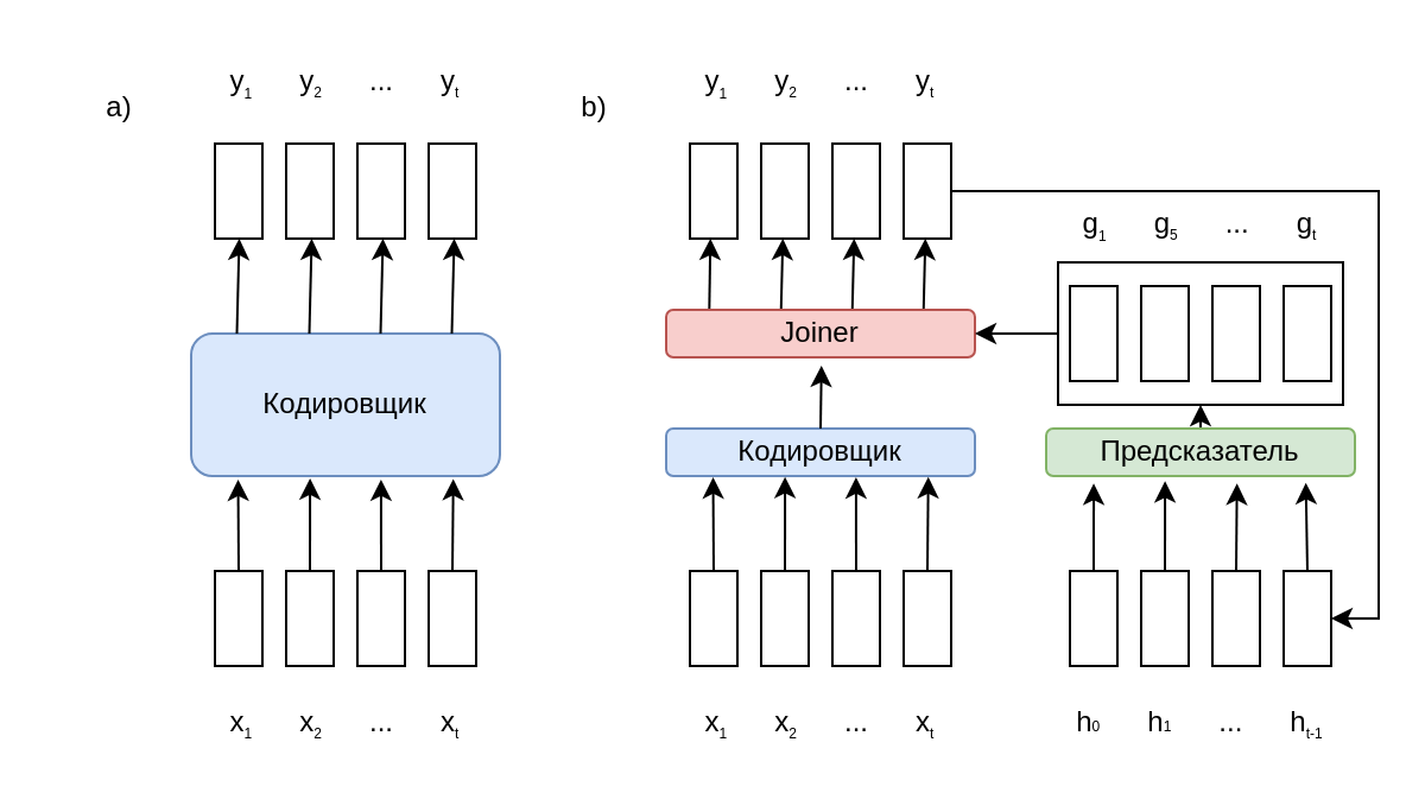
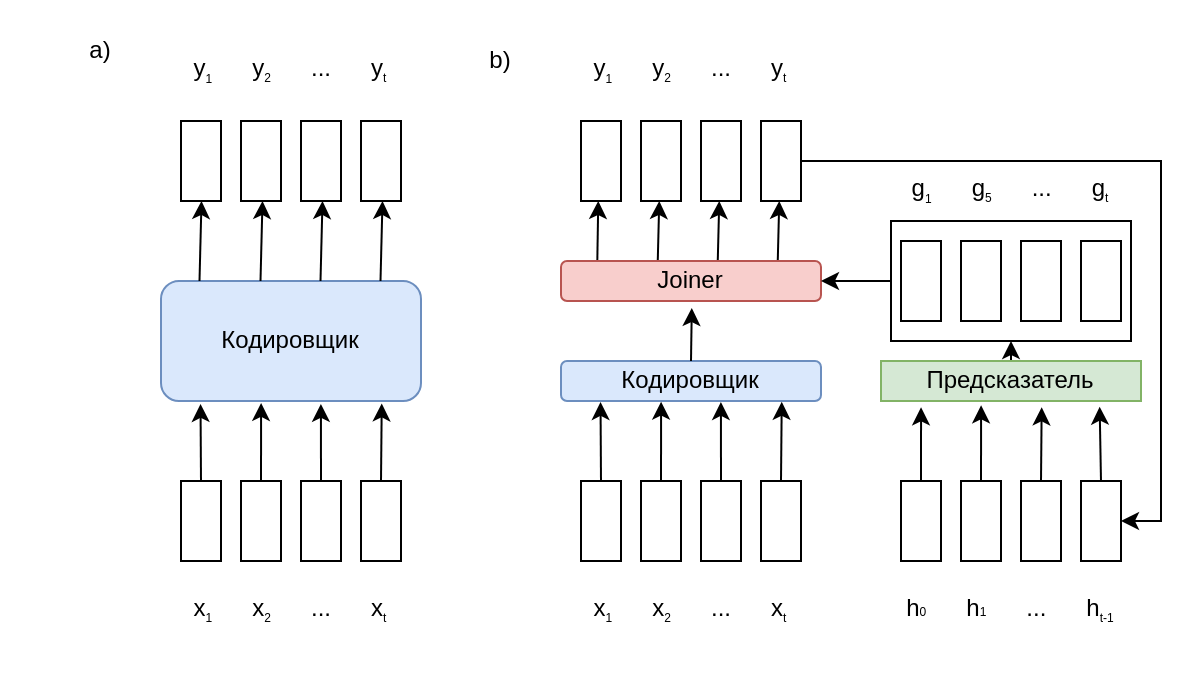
  <mxCell id="0" />
  <mxCell id="1" parent="0" />
  <mxCell id="2" value="" style="rounded=0;whiteSpace=wrap;html=1;" vertex="1" parent="1"><mxGeometry x="90" y="240" width="20" height="40" as="geometry" /></mxCell>
  <mxCell id="3" value="" style="rounded=0;whiteSpace=wrap;html=1;" vertex="1" parent="1"><mxGeometry x="120" y="240" width="20" height="40" as="geometry" /></mxCell>
  <mxCell id="4" value="" style="rounded=0;whiteSpace=wrap;html=1;" vertex="1" parent="1"><mxGeometry x="150" y="240" width="20" height="40" as="geometry" /></mxCell>
  <mxCell id="5" value="" style="rounded=0;whiteSpace=wrap;html=1;" vertex="1" parent="1"><mxGeometry x="180" y="240" width="20" height="40" as="geometry" /></mxCell>
  <mxCell id="6" value="Кодировщик" style="rounded=1;whiteSpace=wrap;html=1;fillColor=#dae8fc;strokeColor=#6c8ebf;" vertex="1" parent="1"><mxGeometry x="80" y="140" width="130" height="60" as="geometry" /></mxCell>
  <mxCell id="7" style="edgeStyle=orthogonalEdgeStyle;rounded=0;orthogonalLoop=1;jettySize=auto;html=1;exitX=0.5;exitY=0;exitDx=0;exitDy=0;entryX=0.849;entryY=1.02;entryDx=0;entryDy=0;entryPerimeter=0;" edge="1" parent="1" source="5" target="6"><mxGeometry relative="1" as="geometry" /></mxCell>
  <mxCell id="8" style="edgeStyle=orthogonalEdgeStyle;rounded=0;orthogonalLoop=1;jettySize=auto;html=1;exitX=0.5;exitY=0;exitDx=0;exitDy=0;entryX=0.615;entryY=1.024;entryDx=0;entryDy=0;entryPerimeter=0;" edge="1" parent="1" source="4" target="6"><mxGeometry relative="1" as="geometry" /></mxCell>
  <mxCell id="9" style="edgeStyle=orthogonalEdgeStyle;rounded=0;orthogonalLoop=1;jettySize=auto;html=1;exitX=0.5;exitY=0;exitDx=0;exitDy=0;entryX=0.385;entryY=1.016;entryDx=0;entryDy=0;entryPerimeter=0;" edge="1" parent="1" source="3" target="6"><mxGeometry relative="1" as="geometry" /></mxCell>
  <mxCell id="10" style="edgeStyle=orthogonalEdgeStyle;rounded=0;orthogonalLoop=1;jettySize=auto;html=1;exitX=0.5;exitY=0;exitDx=0;exitDy=0;entryX=0.152;entryY=1.024;entryDx=0;entryDy=0;entryPerimeter=0;" edge="1" parent="1" source="2" target="6"><mxGeometry relative="1" as="geometry" /></mxCell>
  <mxCell id="11" value="" style="rounded=0;whiteSpace=wrap;html=1;" vertex="1" parent="1"><mxGeometry x="90" y="60" width="20" height="40" as="geometry" /></mxCell>
  <mxCell id="12" value="" style="rounded=0;whiteSpace=wrap;html=1;" vertex="1" parent="1"><mxGeometry x="120" y="60" width="20" height="40" as="geometry" /></mxCell>
  <mxCell id="13" value="" style="rounded=0;whiteSpace=wrap;html=1;" vertex="1" parent="1"><mxGeometry x="150" y="60" width="20" height="40" as="geometry" /></mxCell>
  <mxCell id="14" value="" style="rounded=0;whiteSpace=wrap;html=1;" vertex="1" parent="1"><mxGeometry x="180" y="60" width="20" height="40" as="geometry" /></mxCell>
  <mxCell id="15" value="" style="endArrow=classic;html=1;rounded=0;entryX=0.5;entryY=1;entryDx=0;entryDy=0;exitX=0.149;exitY=0;exitDx=0;exitDy=0;exitPerimeter=0;" edge="1" parent="1"><mxGeometry width="50" height="50" relative="1" as="geometry"><mxPoint x="298" y="140" as="sourcePoint" /><mxPoint x="298.63" y="100" as="targetPoint" /></mxGeometry></mxCell>
  <mxCell id="16" value="" style="endArrow=classic;html=1;rounded=0;entryX=0.5;entryY=1;entryDx=0;entryDy=0;exitX=0.149;exitY=0;exitDx=0;exitDy=0;exitPerimeter=0;" edge="1" parent="1"><mxGeometry width="50" height="50" relative="1" as="geometry"><mxPoint x="328.13" y="140" as="sourcePoint" /><mxPoint x="329.13" y="100" as="targetPoint" /></mxGeometry></mxCell>
  <mxCell id="17" value="" style="endArrow=classic;html=1;rounded=0;entryX=0.5;entryY=1;entryDx=0;entryDy=0;exitX=0.149;exitY=0;exitDx=0;exitDy=0;exitPerimeter=0;" edge="1" parent="1"><mxGeometry width="50" height="50" relative="1" as="geometry"><mxPoint x="358.13" y="140" as="sourcePoint" /><mxPoint x="359.13" y="100" as="targetPoint" /></mxGeometry></mxCell>
  <mxCell id="18" value="" style="endArrow=classic;html=1;rounded=0;entryX=0.5;entryY=1;entryDx=0;entryDy=0;exitX=0.149;exitY=0;exitDx=0;exitDy=0;exitPerimeter=0;" edge="1" parent="1"><mxGeometry width="50" height="50" relative="1" as="geometry"><mxPoint x="388.13" y="140" as="sourcePoint" /><mxPoint x="389.13" y="100" as="targetPoint" /></mxGeometry></mxCell>
  <mxCell id="19" value="x&lt;sub&gt;&lt;font style=&quot;font-size: 6px;&quot;&gt;1&lt;/font&gt;&lt;/sub&gt;&amp;nbsp; &amp;nbsp; &amp;nbsp; x&lt;sub&gt;&lt;font style=&quot;font-size: 6px;&quot;&gt;2&lt;/font&gt;&lt;/sub&gt;&amp;nbsp; &amp;nbsp; &amp;nbsp; ...&amp;nbsp; &amp;nbsp; &amp;nbsp; x&lt;sub style=&quot;&quot;&gt;&lt;font style=&quot;font-size: 6px;&quot;&gt;t&lt;/font&gt;&lt;/sub&gt;" style="text;html=1;align=center;verticalAlign=middle;whiteSpace=wrap;rounded=0;" vertex="1" parent="1"><mxGeometry x="90" y="290" width="110" height="30" as="geometry" /></mxCell>
  <mxCell id="20" value="&lt;font style=&quot;font-size: 12px;&quot;&gt;y&lt;/font&gt;&lt;font style=&quot;vertical-align: sub; font-size: 6px;&quot;&gt;1&lt;/font&gt;&amp;nbsp; &amp;nbsp; &amp;nbsp; y&lt;sub&gt;&lt;font style=&quot;font-size: 6px;&quot;&gt;2&lt;/font&gt;&lt;/sub&gt;&amp;nbsp; &amp;nbsp; &amp;nbsp; ...&amp;nbsp; &amp;nbsp; &amp;nbsp; y&lt;sub style=&quot;&quot;&gt;&lt;font style=&quot;font-size: 6px;&quot;&gt;t&lt;/font&gt;&lt;/sub&gt;" style="text;html=1;align=center;verticalAlign=middle;whiteSpace=wrap;rounded=0;" vertex="1" parent="1"><mxGeometry x="90" y="20" width="110" height="30" as="geometry" /></mxCell>
- <mxCell id="21" value="a)" style="text;html=1;align=center;verticalAlign=middle;whiteSpace=wrap;rounded=0;" vertex="1" parent="1"><mxGeometry x="20" y="30" width="60" height="30" as="geometry" /></mxCell>
+ <mxCell id="21" value="a)" style="text;html=1;align=center;verticalAlign=middle;whiteSpace=wrap;rounded=0;" vertex="1" parent="1"><mxGeometry x="20" y="10" width="60" height="30" as="geometry" /></mxCell>
  <mxCell id="22" value="" style="rounded=0;whiteSpace=wrap;html=1;" vertex="1" parent="1"><mxGeometry x="290" y="240" width="20" height="40" as="geometry" /></mxCell>
  <mxCell id="23" value="" style="rounded=0;whiteSpace=wrap;html=1;" vertex="1" parent="1"><mxGeometry x="320" y="240" width="20" height="40" as="geometry" /></mxCell>
  <mxCell id="24" value="" style="rounded=0;whiteSpace=wrap;html=1;" vertex="1" parent="1"><mxGeometry x="350" y="240" width="20" height="40" as="geometry" /></mxCell>
  <mxCell id="25" value="" style="rounded=0;whiteSpace=wrap;html=1;" vertex="1" parent="1"><mxGeometry x="380" y="240" width="20" height="40" as="geometry" /></mxCell>
  <mxCell id="26" value="Кодировщик" style="rounded=1;whiteSpace=wrap;html=1;fillColor=#dae8fc;strokeColor=#6c8ebf;" vertex="1" parent="1"><mxGeometry x="280" y="180" width="130" height="20" as="geometry" /></mxCell>
  <mxCell id="27" style="edgeStyle=orthogonalEdgeStyle;rounded=0;orthogonalLoop=1;jettySize=auto;html=1;exitX=0.5;exitY=0;exitDx=0;exitDy=0;entryX=0.849;entryY=1.02;entryDx=0;entryDy=0;entryPerimeter=0;" edge="1" parent="1" source="25" target="26"><mxGeometry relative="1" as="geometry" /></mxCell>
  <mxCell id="28" style="edgeStyle=orthogonalEdgeStyle;rounded=0;orthogonalLoop=1;jettySize=auto;html=1;exitX=0.5;exitY=0;exitDx=0;exitDy=0;entryX=0.615;entryY=1.024;entryDx=0;entryDy=0;entryPerimeter=0;" edge="1" parent="1" source="24" target="26"><mxGeometry relative="1" as="geometry" /></mxCell>
  <mxCell id="29" style="edgeStyle=orthogonalEdgeStyle;rounded=0;orthogonalLoop=1;jettySize=auto;html=1;exitX=0.5;exitY=0;exitDx=0;exitDy=0;entryX=0.385;entryY=1.016;entryDx=0;entryDy=0;entryPerimeter=0;" edge="1" parent="1" source="23" target="26"><mxGeometry relative="1" as="geometry" /></mxCell>
  <mxCell id="30" style="edgeStyle=orthogonalEdgeStyle;rounded=0;orthogonalLoop=1;jettySize=auto;html=1;exitX=0.5;exitY=0;exitDx=0;exitDy=0;entryX=0.152;entryY=1.024;entryDx=0;entryDy=0;entryPerimeter=0;" edge="1" parent="1" source="22" target="26"><mxGeometry relative="1" as="geometry" /></mxCell>
  <mxCell id="31" value="" style="rounded=0;whiteSpace=wrap;html=1;" vertex="1" parent="1"><mxGeometry x="290" y="60" width="20" height="40" as="geometry" /></mxCell>
  <mxCell id="32" value="" style="rounded=0;whiteSpace=wrap;html=1;" vertex="1" parent="1"><mxGeometry x="320" y="60" width="20" height="40" as="geometry" /></mxCell>
  <mxCell id="33" value="" style="rounded=0;whiteSpace=wrap;html=1;" vertex="1" parent="1"><mxGeometry x="350" y="60" width="20" height="40" as="geometry" /></mxCell>
  <mxCell id="34" style="edgeStyle=orthogonalEdgeStyle;rounded=0;orthogonalLoop=1;jettySize=auto;html=1;entryX=1;entryY=0.5;entryDx=0;entryDy=0;" edge="1" parent="1" source="35" target="48"><mxGeometry relative="1" as="geometry"><mxPoint x="600" y="270" as="targetPoint" /></mxGeometry></mxCell>
  <mxCell id="35" value="" style="rounded=0;whiteSpace=wrap;html=1;" vertex="1" parent="1"><mxGeometry x="380" y="60" width="20" height="40" as="geometry" /></mxCell>
  <mxCell id="36" value="x&lt;sub&gt;&lt;font style=&quot;font-size: 6px;&quot;&gt;1&lt;/font&gt;&lt;/sub&gt;&amp;nbsp; &amp;nbsp; &amp;nbsp; x&lt;sub&gt;&lt;font style=&quot;font-size: 6px;&quot;&gt;2&lt;/font&gt;&lt;/sub&gt;&amp;nbsp; &amp;nbsp; &amp;nbsp; ...&amp;nbsp; &amp;nbsp; &amp;nbsp; x&lt;sub style=&quot;&quot;&gt;&lt;font style=&quot;font-size: 6px;&quot;&gt;t&lt;/font&gt;&lt;/sub&gt;" style="text;html=1;align=center;verticalAlign=middle;whiteSpace=wrap;rounded=0;" vertex="1" parent="1"><mxGeometry x="290" y="290" width="110" height="30" as="geometry" /></mxCell>
  <mxCell id="37" value="&lt;font style=&quot;font-size: 12px;&quot;&gt;y&lt;/font&gt;&lt;font style=&quot;vertical-align: sub; font-size: 6px;&quot;&gt;1&lt;/font&gt;&amp;nbsp; &amp;nbsp; &amp;nbsp; y&lt;sub&gt;&lt;font style=&quot;font-size: 6px;&quot;&gt;2&lt;/font&gt;&lt;/sub&gt;&amp;nbsp; &amp;nbsp; &amp;nbsp; ...&amp;nbsp; &amp;nbsp; &amp;nbsp; y&lt;sub style=&quot;&quot;&gt;&lt;font style=&quot;font-size: 6px;&quot;&gt;t&lt;/font&gt;&lt;/sub&gt;" style="text;html=1;align=center;verticalAlign=middle;whiteSpace=wrap;rounded=0;" vertex="1" parent="1"><mxGeometry x="290" y="20" width="110" height="30" as="geometry" /></mxCell>
  <mxCell id="38" value="Joiner" style="rounded=1;whiteSpace=wrap;html=1;fillColor=#f8cecc;strokeColor=#b85450;" vertex="1" parent="1"><mxGeometry x="280" y="130" width="130" height="20" as="geometry" /></mxCell>
  <mxCell id="39" style="edgeStyle=orthogonalEdgeStyle;rounded=0;orthogonalLoop=1;jettySize=auto;html=1;exitX=0.5;exitY=0;exitDx=0;exitDy=0;entryX=0.5;entryY=1;entryDx=0;entryDy=0;" edge="1" parent="1" source="40" target="55"><mxGeometry relative="1" as="geometry" /></mxCell>
- <mxCell id="40" value="Предсказатель" style="rounded=1;whiteSpace=wrap;html=1;fillColor=#d5e8d4;strokeColor=#82b366;" vertex="1" parent="1"><mxGeometry x="440" y="180" width="130" height="20" as="geometry" /></mxCell>
+ <mxCell id="40" value="Предсказатель" style="whiteSpace=wrap;html=1;fillColor=#d5e8d4;strokeColor=#82b366;rounded=0;" vertex="1" parent="1"><mxGeometry x="440" y="180" width="130" height="20" as="geometry" /></mxCell>
  <mxCell id="41" value="" style="rounded=0;whiteSpace=wrap;html=1;" vertex="1" parent="1"><mxGeometry x="450" y="120" width="20" height="40" as="geometry" /></mxCell>
  <mxCell id="42" value="" style="rounded=0;whiteSpace=wrap;html=1;" vertex="1" parent="1"><mxGeometry x="480" y="120" width="20" height="40" as="geometry" /></mxCell>
  <mxCell id="43" value="" style="rounded=0;whiteSpace=wrap;html=1;" vertex="1" parent="1"><mxGeometry x="510" y="120" width="20" height="40" as="geometry" /></mxCell>
  <mxCell id="44" value="" style="rounded=0;whiteSpace=wrap;html=1;" vertex="1" parent="1"><mxGeometry x="540" y="120" width="20" height="40" as="geometry" /></mxCell>
  <mxCell id="45" value="" style="rounded=0;whiteSpace=wrap;html=1;" vertex="1" parent="1"><mxGeometry x="450" y="240" width="20" height="40" as="geometry" /></mxCell>
  <mxCell id="46" value="" style="rounded=0;whiteSpace=wrap;html=1;" vertex="1" parent="1"><mxGeometry x="480" y="240" width="20" height="40" as="geometry" /></mxCell>
  <mxCell id="47" value="" style="rounded=0;whiteSpace=wrap;html=1;" vertex="1" parent="1"><mxGeometry x="510" y="240" width="20" height="40" as="geometry" /></mxCell>
  <mxCell id="48" value="" style="rounded=0;whiteSpace=wrap;html=1;" vertex="1" parent="1"><mxGeometry x="540" y="240" width="20" height="40" as="geometry" /></mxCell>
  <mxCell id="49" value="&lt;font style=&quot;font-size: 12px;&quot;&gt;h&lt;/font&gt;&lt;font style=&quot;font-size: 6px;&quot;&gt;0&lt;/font&gt;&amp;nbsp; &amp;nbsp; &amp;nbsp; h&lt;span style=&quot;font-size: 6px;&quot;&gt;1&lt;/span&gt;&amp;nbsp; &amp;nbsp; &amp;nbsp; ...&amp;nbsp; &amp;nbsp; &amp;nbsp; h&lt;sub style=&quot;&quot;&gt;&lt;font style=&quot;font-size: 6px;&quot;&gt;t-1&lt;/font&gt;&lt;/sub&gt;" style="text;html=1;align=center;verticalAlign=middle;whiteSpace=wrap;rounded=0;" vertex="1" parent="1"><mxGeometry x="450" y="290" width="110" height="30" as="geometry" /></mxCell>
  <mxCell id="50" style="edgeStyle=orthogonalEdgeStyle;rounded=0;orthogonalLoop=1;jettySize=auto;html=1;exitX=0.5;exitY=0;exitDx=0;exitDy=0;entryX=0.154;entryY=1.158;entryDx=0;entryDy=0;entryPerimeter=0;" edge="1" parent="1" source="45" target="40"><mxGeometry relative="1" as="geometry" /></mxCell>
  <mxCell id="51" style="edgeStyle=orthogonalEdgeStyle;rounded=0;orthogonalLoop=1;jettySize=auto;html=1;exitX=0.5;exitY=0;exitDx=0;exitDy=0;entryX=0.385;entryY=1.108;entryDx=0;entryDy=0;entryPerimeter=0;" edge="1" parent="1" source="46" target="40"><mxGeometry relative="1" as="geometry" /></mxCell>
  <mxCell id="52" style="edgeStyle=orthogonalEdgeStyle;rounded=0;orthogonalLoop=1;jettySize=auto;html=1;exitX=0.5;exitY=0;exitDx=0;exitDy=0;entryX=0.618;entryY=1.158;entryDx=0;entryDy=0;entryPerimeter=0;" edge="1" parent="1" source="47" target="40"><mxGeometry relative="1" as="geometry" /></mxCell>
  <mxCell id="53" style="edgeStyle=orthogonalEdgeStyle;rounded=0;orthogonalLoop=1;jettySize=auto;html=1;exitX=0.5;exitY=0;exitDx=0;exitDy=0;entryX=0.841;entryY=1.142;entryDx=0;entryDy=0;entryPerimeter=0;" edge="1" parent="1" source="48" target="40"><mxGeometry relative="1" as="geometry" /></mxCell>
  <mxCell id="54" style="edgeStyle=orthogonalEdgeStyle;rounded=0;orthogonalLoop=1;jettySize=auto;html=1;exitX=0;exitY=0.5;exitDx=0;exitDy=0;entryX=1;entryY=0.5;entryDx=0;entryDy=0;" edge="1" parent="1" source="55" target="38"><mxGeometry relative="1" as="geometry" /></mxCell>
  <mxCell id="55" value="" style="rounded=0;whiteSpace=wrap;html=1;fillColor=none;" vertex="1" parent="1"><mxGeometry x="445" y="110" width="120" height="60" as="geometry" /></mxCell>
  <mxCell id="56" style="edgeStyle=orthogonalEdgeStyle;rounded=0;orthogonalLoop=1;jettySize=auto;html=1;exitX=0.5;exitY=0;exitDx=0;exitDy=0;entryX=0.503;entryY=1.175;entryDx=0;entryDy=0;entryPerimeter=0;" edge="1" parent="1" source="26" target="38"><mxGeometry relative="1" as="geometry" /></mxCell>
  <mxCell id="57" value="" style="endArrow=classic;html=1;rounded=0;entryX=0.5;entryY=1;entryDx=0;entryDy=0;exitX=0.149;exitY=0;exitDx=0;exitDy=0;exitPerimeter=0;" edge="1" parent="1"><mxGeometry width="50" height="50" relative="1" as="geometry"><mxPoint x="99.25" y="140" as="sourcePoint" /><mxPoint x="100.25" y="100" as="targetPoint" /></mxGeometry></mxCell>
  <mxCell id="58" value="" style="endArrow=classic;html=1;rounded=0;entryX=0.5;entryY=1;entryDx=0;entryDy=0;exitX=0.149;exitY=0;exitDx=0;exitDy=0;exitPerimeter=0;" edge="1" parent="1"><mxGeometry width="50" height="50" relative="1" as="geometry"><mxPoint x="129.75" y="140" as="sourcePoint" /><mxPoint x="130.75" y="100" as="targetPoint" /></mxGeometry></mxCell>
  <mxCell id="59" value="" style="endArrow=classic;html=1;rounded=0;entryX=0.5;entryY=1;entryDx=0;entryDy=0;exitX=0.149;exitY=0;exitDx=0;exitDy=0;exitPerimeter=0;" edge="1" parent="1"><mxGeometry width="50" height="50" relative="1" as="geometry"><mxPoint x="159.75" y="140" as="sourcePoint" /><mxPoint x="160.75" y="100" as="targetPoint" /></mxGeometry></mxCell>
  <mxCell id="60" value="" style="endArrow=classic;html=1;rounded=0;entryX=0.5;entryY=1;entryDx=0;entryDy=0;exitX=0.149;exitY=0;exitDx=0;exitDy=0;exitPerimeter=0;" edge="1" parent="1"><mxGeometry width="50" height="50" relative="1" as="geometry"><mxPoint x="189.75" y="140" as="sourcePoint" /><mxPoint x="190.75" y="100" as="targetPoint" /></mxGeometry></mxCell>
- <mxCell id="61" value="b)" style="text;html=1;align=center;verticalAlign=middle;whiteSpace=wrap;rounded=0;" vertex="1" parent="1"><mxGeometry x="220" y="30" width="60" height="30" as="geometry" /></mxCell>
+ <mxCell id="61" value="b)" style="text;html=1;align=center;verticalAlign=middle;whiteSpace=wrap;rounded=0;" vertex="1" parent="1"><mxGeometry x="220" y="15" width="60" height="30" as="geometry" /></mxCell>
  <mxCell id="62" value="&lt;font style=&quot;&quot;&gt;g&lt;/font&gt;&lt;font style=&quot;vertical-align: sub; font-size: 6px;&quot;&gt;1&lt;/font&gt;&amp;nbsp; &amp;nbsp; &amp;nbsp; g&lt;sub&gt;&lt;font style=&quot;font-size: 6px;&quot;&gt;5&lt;/font&gt;&lt;/sub&gt;&amp;nbsp; &amp;nbsp; &amp;nbsp; ...&amp;nbsp; &amp;nbsp; &amp;nbsp; g&lt;sub style=&quot;&quot;&gt;&lt;font style=&quot;font-size: 6px;&quot;&gt;t&lt;/font&gt;&lt;/sub&gt;" style="text;html=1;align=center;verticalAlign=middle;whiteSpace=wrap;rounded=0;" vertex="1" parent="1"><mxGeometry x="450" y="80" width="110" height="30" as="geometry" /></mxCell>
